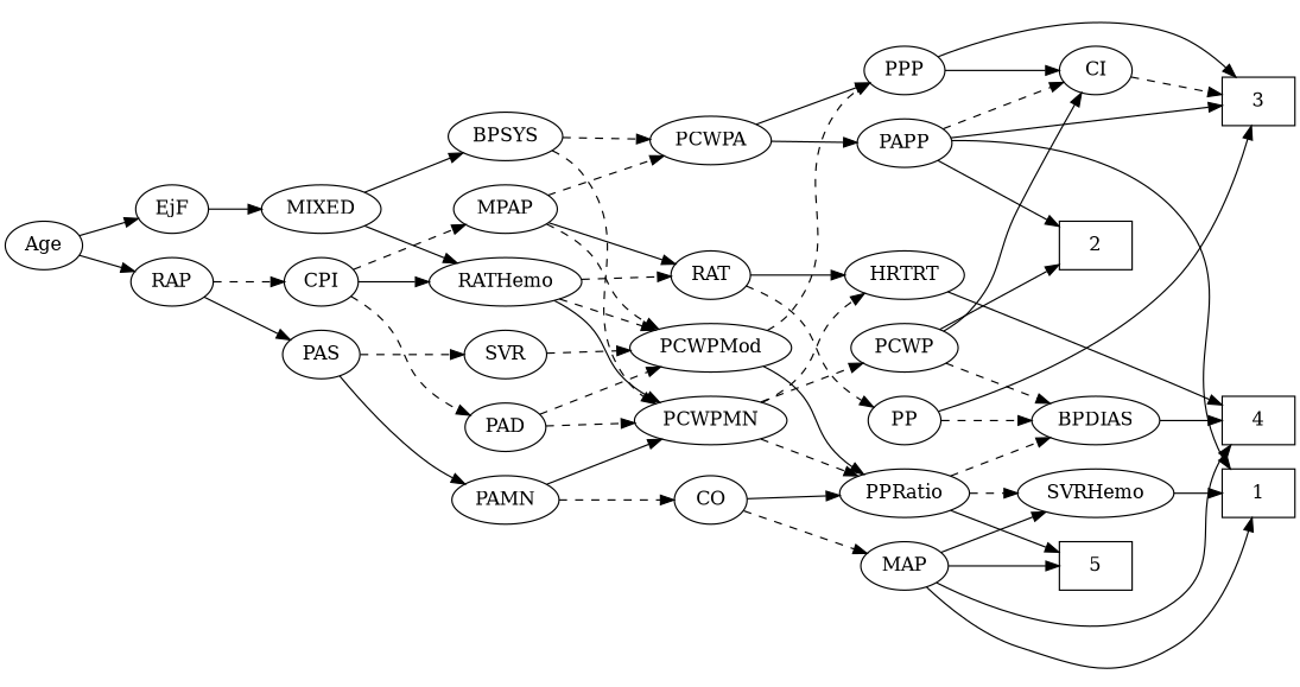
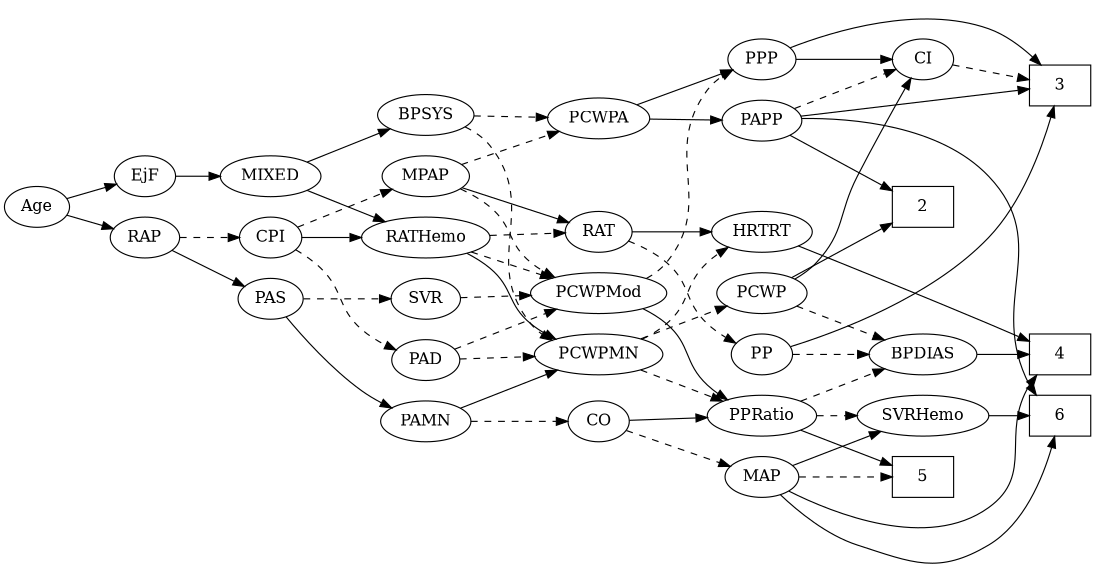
  strict digraph {
    rankdir=LR
    edge [style=solid]
-   1 [height=0.5 shape=box width=0.75]
+   1 [height=0.5 shape=box width=0.75 label=6]
    2 [height=0.5 shape=box width=0.75]
    3 [height=0.5 shape=box width=0.75]
    4 [height=0.5 shape=box width=0.75]
    5 [height=0.5 shape=box width=0.75]
    Age [height=0.5 width=0.75]
    EjF [height=0.5 width=0.75]
    RAP [height=0.5 width=0.77632]
    MIXED [height=0.5 width=1.1193]
    PAS [height=0.5 width=0.75]
    CPI [height=0.5 width=0.75]
    BPSYS [height=0.5 width=1.0471]
    RATHemo [height=0.5 width=1.3721]
    PAMN [height=0.5 width=1.011]
    SVR [height=0.5 width=0.77632]
    MPAP [height=0.5 width=0.97491]
    PAD [height=0.5 width=0.79437]
    PCWPA [height=0.5 width=1.1555]
    PCWPMN [height=0.5 width=1.3902]
    RAT [height=0.5 width=0.75827]
    PCWPMod [height=0.5 width=1.4443]
    CO [height=0.5 width=0.75]
    PPP [height=0.5 width=0.75]
    PAPP [height=0.5 width=0.88464]
    HRTRT [height=0.5 width=1.1013]
    PPRatio [height=0.5 width=1.1013]
    PCWP [height=0.5 width=0.97491]
    PP [height=0.5 width=0.75]
    BPDIAS [height=0.5 width=1.1735]
    SVRHemo [height=0.5 width=1.3902]
    CI [height=0.5 width=0.75]
    MAP [height=0.5 width=0.84854]
    Age -> EjF
    Age -> RAP
    EjF -> MIXED
    RAP -> PAS
    RAP -> CPI [style=dashed]
    MIXED -> BPSYS
    MIXED -> RATHemo
    PAS -> PAMN
    PAS -> SVR [style=dashed]
    CPI -> RATHemo
    CPI -> MPAP [style=dashed]
    CPI -> PAD [style=dashed]
    BPSYS -> PCWPA [style=dashed]
    BPSYS -> PCWPMN [style=dashed]
    RATHemo -> PCWPMN
    RATHemo -> RAT [style=dashed]
    RATHemo -> PCWPMod [style=dashed]
    PAMN -> PCWPMN
    PAMN -> CO [style=dashed]
    SVR -> PCWPMod [style=dashed]
    MPAP -> PCWPA [style=dashed]
    MPAP -> RAT
    MPAP -> PCWPMod [style=dashed]
    PAD -> PCWPMN [style=dashed]
    PAD -> PCWPMod [style=dashed]
    PCWPA -> PPP
    PCWPA -> PAPP
    PCWPMN -> HRTRT [style=dashed]
    PCWPMN -> PPRatio [style=dashed]
    PCWPMN -> PCWP [style=dashed]
    RAT -> HRTRT
    RAT -> PP [style=dashed]
    PCWPMod -> PPP [style=dashed]
    PCWPMod -> PPRatio
    CO -> PPRatio
    CO -> MAP [style=dashed]
    PPP -> 3
    PPP -> CI
    PAPP -> 1
    PAPP -> 2
    PAPP -> 3
    PAPP -> CI [style=dashed]
    HRTRT -> 4
    PPRatio -> 5
    PPRatio -> BPDIAS [style=dashed]
    PPRatio -> SVRHemo [style=dashed]
    PCWP -> 2
    PCWP -> BPDIAS [style=dashed]
    PCWP -> CI
    PP -> 3
    PP -> BPDIAS [style=dashed]
    BPDIAS -> 4
    SVRHemo -> 1
    CI -> 3 [style=dashed]
    MAP -> 1
    MAP -> 4
-   MAP -> 5
+   MAP -> 5 [style=dashed]
    MAP -> SVRHemo
  }
